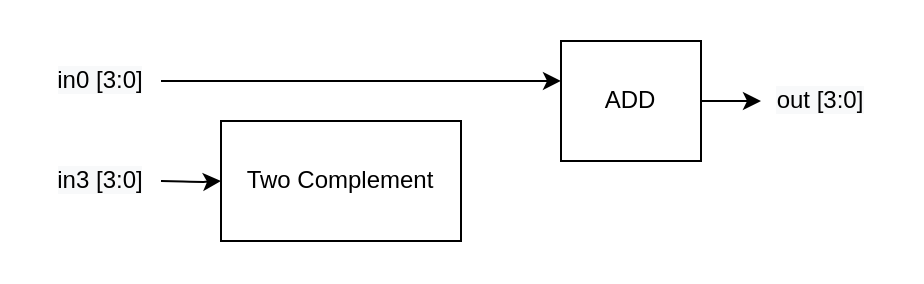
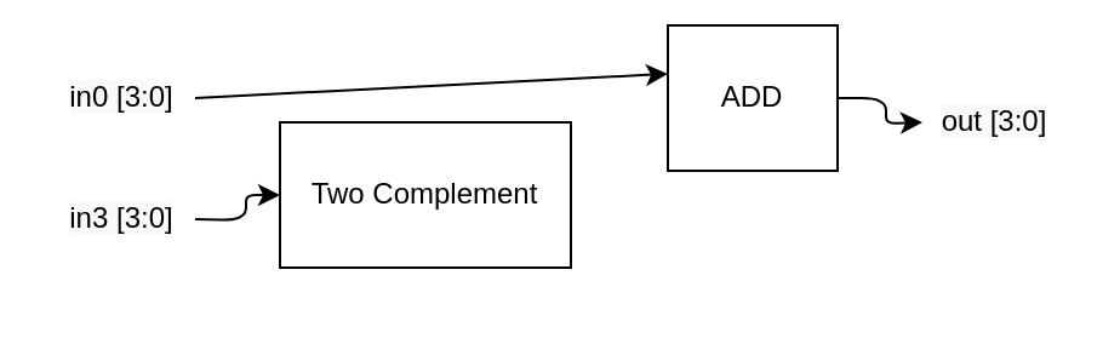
  <mxCell id="0" />
  <mxCell id="1" parent="0" />
  <mxCell id="2" style="edgeStyle=orthogonalEdgeStyle;rounded=1;orthogonalLoop=1;jettySize=auto;html=1;" edge="1" parent="1" target="3"><mxGeometry relative="1" as="geometry"><mxPoint x="80" y="90" as="sourcePoint" /></mxGeometry></mxCell>
- <mxCell id="3" value="Two Complement" style="rounded=0;whiteSpace=wrap;html=1;" vertex="1" parent="1"><mxGeometry x="110" y="60" width="120" height="60" as="geometry" /></mxCell>
+ <mxCell id="3" value="Two Complement" style="rounded=0;whiteSpace=wrap;html=1;" vertex="1" parent="1"><mxGeometry x="115" y="50" width="120" height="60" as="geometry" /></mxCell>
  <mxCell id="4" value="" style="edgeStyle=orthogonalEdgeStyle;rounded=1;orthogonalLoop=1;jettySize=auto;html=1;" edge="1" parent="1" source="5"><mxGeometry relative="1" as="geometry"><mxPoint x="380" y="50" as="targetPoint" /></mxGeometry></mxCell>
- <mxCell id="5" value="ADD" style="rounded=0;whiteSpace=wrap;html=1;" vertex="1" parent="1"><mxGeometry x="280" y="20" width="70" height="60" as="geometry" /></mxCell>
+ <mxCell id="5" value="ADD" style="rounded=0;whiteSpace=wrap;html=1;" vertex="1" parent="1"><mxGeometry x="275" y="10" width="70" height="60" as="geometry" /></mxCell>
  <mxCell id="6" value="" style="endArrow=classic;html=1;entryX=0;entryY=0.333;entryDx=0;entryDy=0;entryPerimeter=0;" edge="1" parent="1" target="5"><mxGeometry width="50" height="50" relative="1" as="geometry"><mxPoint x="80" y="40" as="sourcePoint" /><mxPoint x="270" y="40" as="targetPoint" /></mxGeometry></mxCell>
  <mxCell id="7" value="&lt;meta charset=&quot;utf-8&quot;&gt;&lt;span style=&quot;color: rgb(0, 0, 0); font-family: helvetica; font-size: 12px; font-style: normal; font-weight: 400; letter-spacing: normal; text-align: center; text-indent: 0px; text-transform: none; word-spacing: 0px; background-color: rgb(248, 249, 250); display: inline; float: none;&quot;&gt;in0 [3:0]&lt;/span&gt;" style="text;html=1;strokeColor=none;fillColor=none;align=center;verticalAlign=middle;whiteSpace=wrap;rounded=0;" vertex="1" parent="1"><mxGeometry x="20" y="30" width="60" height="20" as="geometry" /></mxCell>
  <mxCell id="8" value="&lt;span style=&quot;color: rgb(0 , 0 , 0) ; font-family: &amp;#34;helvetica&amp;#34; ; font-size: 12px ; font-style: normal ; font-weight: 400 ; letter-spacing: normal ; text-align: center ; text-indent: 0px ; text-transform: none ; word-spacing: 0px ; background-color: rgb(248 , 249 , 250) ; display: inline ; float: none&quot;&gt;in3 [3:0]&lt;/span&gt;" style="text;html=1;strokeColor=none;fillColor=none;align=center;verticalAlign=middle;whiteSpace=wrap;rounded=0;" vertex="1" parent="1"><mxGeometry x="20" y="80" width="60" height="20" as="geometry" /></mxCell>
  <mxCell id="9" value="&lt;span style=&quot;color: rgb(0 , 0 , 0) ; font-family: &amp;#34;helvetica&amp;#34; ; font-size: 12px ; font-style: normal ; font-weight: 400 ; letter-spacing: normal ; text-align: center ; text-indent: 0px ; text-transform: none ; word-spacing: 0px ; background-color: rgb(248 , 249 , 250) ; display: inline ; float: none&quot;&gt;out [3:0]&lt;/span&gt;" style="text;html=1;strokeColor=none;fillColor=none;align=center;verticalAlign=middle;whiteSpace=wrap;rounded=0;" vertex="1" parent="1"><mxGeometry x="380" y="40" width="60" height="20" as="geometry" /></mxCell>
